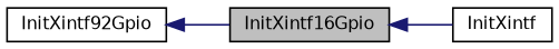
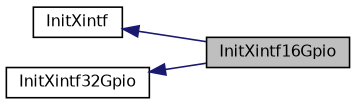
  digraph {
    rankdir=LR
    node [color=black fillcolor=white fontname=Helvetica fontsize=10 shape=record style=filled]
    edge [color=midnightblue dir=back fontname=Helvetica fontsize=10 labelfontname=Helvetica labelfontsize=10 style=solid]
    n1 [fillcolor=grey75 fontcolor=black height=0.2 label=InitXintf16Gpio width=0.4]
    n2 [height=0.2 label=InitXintf width=0.4]
-   n3 [height=0.2 label=InitXintf92Gpio width=0.4]
-   n1 -> n2
+   n3 [height=0.2 label=InitXintf32Gpio width=0.4]
+   n2 -> n1
    n3 -> n1
  }
